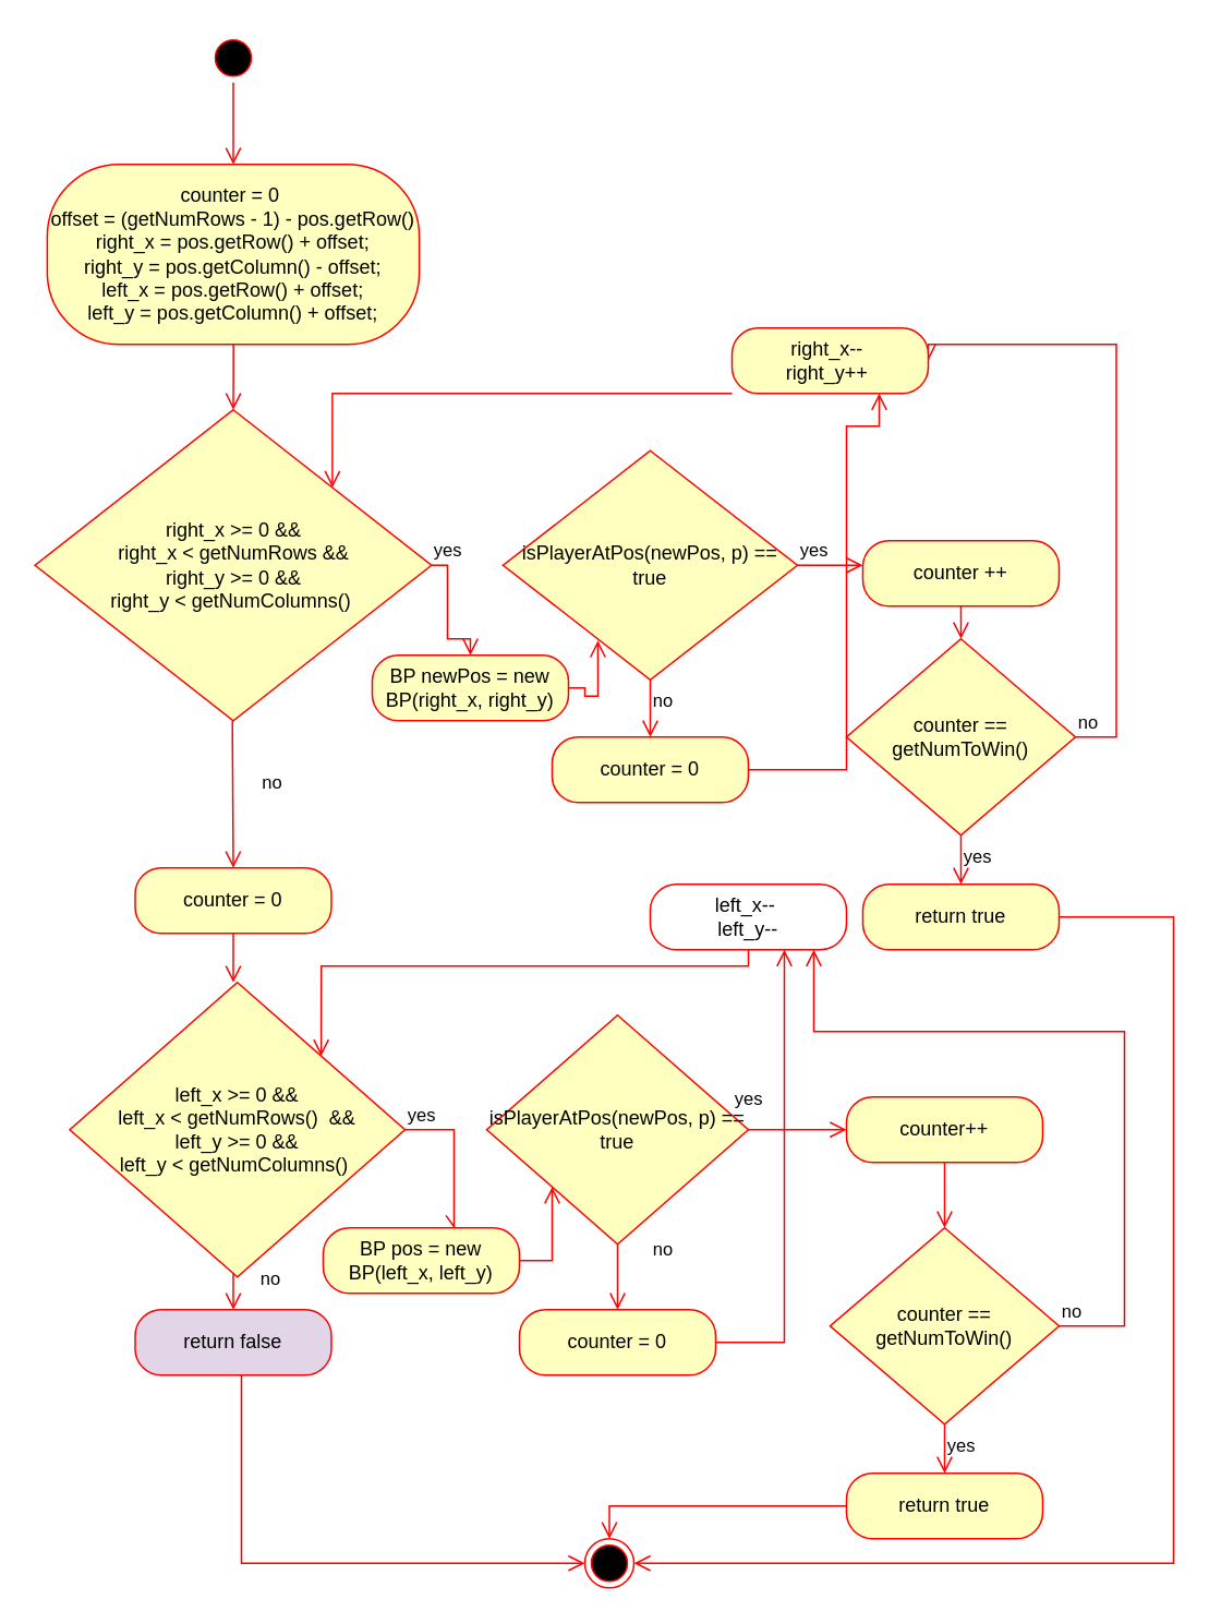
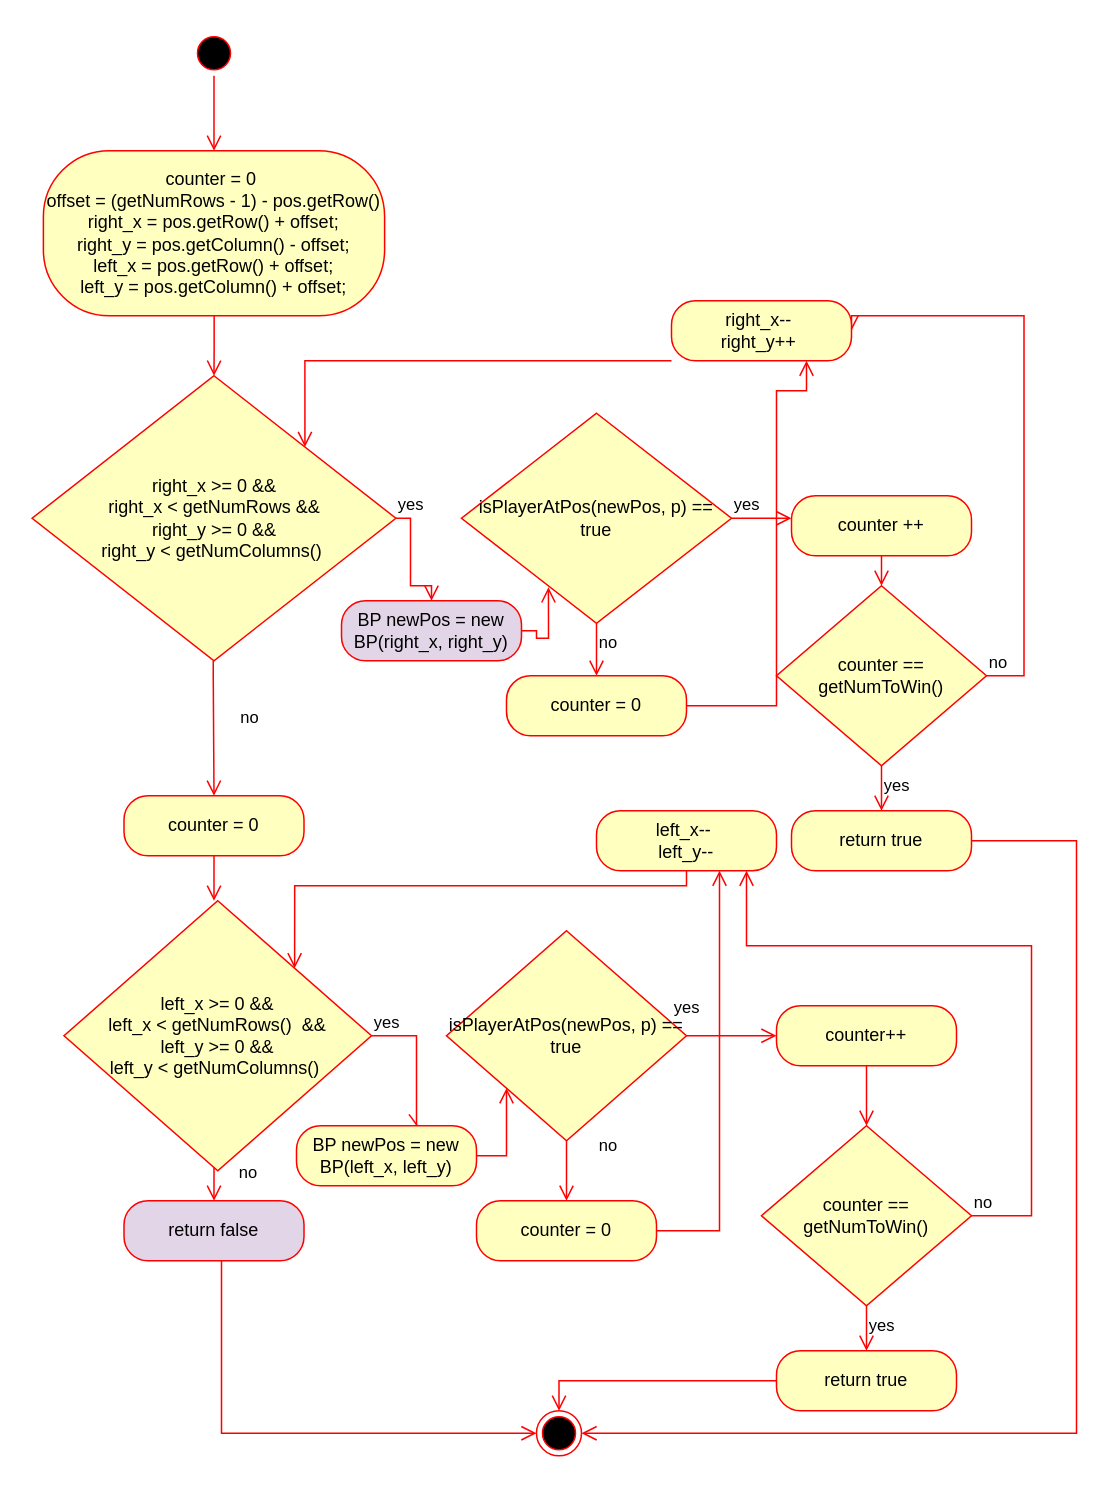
  <mxCell id="0" />
  <mxCell id="1" parent="0" />
  <mxCell id="2" value="" style="ellipse;html=1;shape=startState;fillColor=#000000;strokeColor=#ff0000;" parent="1" vertex="1"><mxGeometry x="127" y="20" width="30" height="30" as="geometry" /></mxCell>
  <mxCell id="3" value="" style="edgeStyle=orthogonalEdgeStyle;html=1;verticalAlign=bottom;endArrow=open;endSize=8;strokeColor=#ff0000;rounded=0;" parent="1" source="2" edge="1"><mxGeometry relative="1" as="geometry"><mxPoint x="142" y="100" as="targetPoint" /></mxGeometry></mxCell>
  <mxCell id="4" value="counter = 0&amp;nbsp;&lt;br&gt;offset = (getNumRows - 1) - pos.getRow()&lt;br&gt;right_x = pos.getRow() + offset;&lt;br&gt;right_y = pos.getColumn() - offset;&lt;br&gt;left_x = pos.getRow() + offset;&lt;br&gt;left_y = pos.getColumn() + offset;" style="rounded=1;whiteSpace=wrap;html=1;arcSize=40;fontColor=#000000;fillColor=#ffffc0;strokeColor=#ff0000;" parent="1" vertex="1"><mxGeometry x="28.25" y="100" width="227.5" height="110" as="geometry" /></mxCell>
  <mxCell id="5" value="" style="edgeStyle=orthogonalEdgeStyle;html=1;verticalAlign=bottom;endArrow=open;endSize=8;strokeColor=#ff0000;rounded=0;" parent="1" source="4" edge="1"><mxGeometry relative="1" as="geometry"><mxPoint x="142" y="250" as="targetPoint" /></mxGeometry></mxCell>
  <mxCell id="6" value="right_x &amp;gt;= 0 &amp;amp;&amp;amp; &lt;br&gt;right_x &amp;lt; getNumRows &amp;amp;&amp;amp;&lt;br&gt;right_y &amp;gt;= 0 &amp;amp;&amp;amp;&lt;br&gt;right_y &amp;lt; getNumColumns()&amp;nbsp;" style="rhombus;whiteSpace=wrap;html=1;fillColor=#ffffc0;strokeColor=#ff0000;" parent="1" vertex="1"><mxGeometry x="20.75" y="250" width="242.5" height="190" as="geometry" /></mxCell>
  <mxCell id="7" value="yes" style="edgeStyle=orthogonalEdgeStyle;html=1;align=left;verticalAlign=bottom;endArrow=open;endSize=8;strokeColor=#ff0000;rounded=0;entryX=0.5;entryY=0;entryDx=0;entryDy=0;" parent="1" source="6" edge="1" target="47"><mxGeometry x="-1" relative="1" as="geometry"><mxPoint x="307" y="345" as="targetPoint" /><Array as="points"><mxPoint x="273" y="345" /><mxPoint x="273" y="390" /><mxPoint x="287" y="390" /></Array></mxGeometry></mxCell>
  <mxCell id="8" value="no" style="edgeStyle=orthogonalEdgeStyle;html=1;align=left;verticalAlign=top;endArrow=open;endSize=8;strokeColor=#ff0000;rounded=0;" parent="1" edge="1"><mxGeometry x="-0.231" y="18" relative="1" as="geometry"><mxPoint x="142" y="530" as="targetPoint" /><mxPoint x="141.5" y="440" as="sourcePoint" /><Array as="points"><mxPoint x="142" y="450" /><mxPoint x="142" y="450" /></Array><mxPoint x="-2" y="-10" as="offset" /></mxGeometry></mxCell>
  <mxCell id="9" value="isPlayerAtPos(newPos, p) == true" style="rhombus;whiteSpace=wrap;html=1;fillColor=#ffffc0;strokeColor=#ff0000;" parent="1" vertex="1"><mxGeometry x="307" y="275" width="180" height="140" as="geometry" /></mxCell>
  <mxCell id="10" value="yes" style="edgeStyle=orthogonalEdgeStyle;html=1;align=left;verticalAlign=bottom;endArrow=open;endSize=8;strokeColor=#ff0000;rounded=0;" parent="1" source="9" edge="1"><mxGeometry x="-1" relative="1" as="geometry"><mxPoint x="527" y="345" as="targetPoint" /><Array as="points"><mxPoint x="507" y="345" /><mxPoint x="507" y="345" /></Array></mxGeometry></mxCell>
  <mxCell id="11" value="no" style="edgeStyle=orthogonalEdgeStyle;html=1;align=left;verticalAlign=top;endArrow=open;endSize=8;strokeColor=#ff0000;rounded=0;entryX=0.5;entryY=0;entryDx=0;entryDy=0;" parent="1" source="9" target="19" edge="1"><mxGeometry x="-1" relative="1" as="geometry"><mxPoint x="397" y="430" as="targetPoint" /></mxGeometry></mxCell>
  <mxCell id="12" value="counter ++" style="rounded=1;whiteSpace=wrap;html=1;arcSize=40;fontColor=#000000;fillColor=#ffffc0;strokeColor=#ff0000;" parent="1" vertex="1"><mxGeometry x="527" y="330" width="120" height="40" as="geometry" /></mxCell>
  <mxCell id="13" value="" style="edgeStyle=orthogonalEdgeStyle;html=1;verticalAlign=bottom;endArrow=open;endSize=8;strokeColor=#ff0000;rounded=0;" parent="1" source="12" edge="1"><mxGeometry relative="1" as="geometry"><mxPoint x="587" y="390" as="targetPoint" /></mxGeometry></mxCell>
  <mxCell id="14" value="counter == getNumToWin()" style="rhombus;whiteSpace=wrap;html=1;fillColor=#ffffc0;strokeColor=#ff0000;" parent="1" vertex="1"><mxGeometry x="517" y="390" width="140" height="120" as="geometry" /></mxCell>
  <mxCell id="15" value="no" style="edgeStyle=orthogonalEdgeStyle;html=1;align=left;verticalAlign=bottom;endArrow=open;endSize=8;strokeColor=#ff0000;rounded=0;entryX=1;entryY=0.5;entryDx=0;entryDy=0;" parent="1" source="14" target="21" edge="1"><mxGeometry x="-1" relative="1" as="geometry"><mxPoint x="707" y="450" as="targetPoint" /><Array as="points"><mxPoint x="682" y="450" /><mxPoint x="682" y="210" /></Array></mxGeometry></mxCell>
  <mxCell id="16" value="yes" style="edgeStyle=orthogonalEdgeStyle;html=1;align=left;verticalAlign=top;endArrow=open;endSize=8;strokeColor=#ff0000;rounded=0;" parent="1" source="14" edge="1"><mxGeometry x="-1" relative="1" as="geometry"><mxPoint x="587" y="540" as="targetPoint" /></mxGeometry></mxCell>
  <mxCell id="17" value="return true" style="rounded=1;whiteSpace=wrap;html=1;arcSize=40;fontColor=#000000;fillColor=#ffffc0;strokeColor=#ff0000;" parent="1" vertex="1"><mxGeometry x="527" y="540" width="120" height="40" as="geometry" /></mxCell>
  <mxCell id="18" value="" style="edgeStyle=orthogonalEdgeStyle;html=1;verticalAlign=bottom;endArrow=open;endSize=8;strokeColor=#ff0000;rounded=0;entryX=1;entryY=0.5;entryDx=0;entryDy=0;" parent="1" source="17" target="30" edge="1"><mxGeometry relative="1" as="geometry"><mxPoint x="587" y="600" as="targetPoint" /><Array as="points"><mxPoint x="717" y="560" /><mxPoint x="717" y="955" /></Array></mxGeometry></mxCell>
  <mxCell id="19" value="counter = 0" style="rounded=1;whiteSpace=wrap;html=1;arcSize=40;fontColor=#000000;fillColor=#ffffc0;strokeColor=#ff0000;" parent="1" vertex="1"><mxGeometry x="337" y="450" width="120" height="40" as="geometry" /></mxCell>
  <mxCell id="20" value="" style="edgeStyle=orthogonalEdgeStyle;html=1;verticalAlign=bottom;endArrow=open;endSize=8;strokeColor=#ff0000;rounded=0;exitX=1;exitY=0.5;exitDx=0;exitDy=0;entryX=0.75;entryY=1;entryDx=0;entryDy=0;" parent="1" source="19" target="21" edge="1"><mxGeometry relative="1" as="geometry"><mxPoint x="397" y="570" as="targetPoint" /><Array as="points"><mxPoint x="517" y="470" /><mxPoint x="517" y="260" /><mxPoint x="537" y="260" /></Array></mxGeometry></mxCell>
  <mxCell id="21" value="right_x--&amp;nbsp;&lt;br&gt;right_y++&amp;nbsp;" style="rounded=1;whiteSpace=wrap;html=1;arcSize=40;fontColor=#000000;fillColor=#ffffc0;strokeColor=#ff0000;" parent="1" vertex="1"><mxGeometry x="447" y="200" width="120" height="40" as="geometry" /></mxCell>
  <mxCell id="22" value="" style="edgeStyle=orthogonalEdgeStyle;html=1;verticalAlign=bottom;endArrow=open;endSize=8;strokeColor=#ff0000;rounded=0;entryX=1;entryY=0;entryDx=0;entryDy=0;" parent="1" source="21" target="6" edge="1"><mxGeometry relative="1" as="geometry"><mxPoint x="507" y="290" as="targetPoint" /><Array as="points"><mxPoint x="507" y="240" /><mxPoint x="203" y="240" /></Array></mxGeometry></mxCell>
  <mxCell id="23" value="counter = 0" style="rounded=1;whiteSpace=wrap;html=1;arcSize=40;fontColor=#000000;fillColor=#ffffc0;strokeColor=#ff0000;" parent="1" vertex="1"><mxGeometry x="82" y="530" width="120" height="40" as="geometry" /></mxCell>
  <mxCell id="24" value="" style="edgeStyle=orthogonalEdgeStyle;html=1;verticalAlign=bottom;endArrow=open;endSize=8;strokeColor=#ff0000;rounded=0;" parent="1" source="23" edge="1"><mxGeometry relative="1" as="geometry"><mxPoint x="142" y="600" as="targetPoint" /></mxGeometry></mxCell>
  <mxCell id="25" value="left_x &amp;gt;= 0 &amp;amp;&amp;amp;&lt;br&gt;left_x &amp;lt; getNumRows()&amp;nbsp; &amp;amp;&amp;amp;&lt;br&gt;left_y &amp;gt;= 0 &amp;amp;&amp;amp;&lt;br&gt;left_y &amp;lt; getNumColumns()&amp;nbsp;" style="rhombus;whiteSpace=wrap;html=1;fillColor=#ffffc0;strokeColor=#ff0000;" parent="1" vertex="1"><mxGeometry x="42" y="600" width="205" height="180" as="geometry" /></mxCell>
  <mxCell id="26" value="yes" style="edgeStyle=orthogonalEdgeStyle;html=1;align=left;verticalAlign=bottom;endArrow=open;endSize=8;strokeColor=#ff0000;rounded=0;exitX=1;exitY=0.5;exitDx=0;exitDy=0;entryX=0.683;entryY=0.025;entryDx=0;entryDy=0;entryPerimeter=0;" parent="1" source="25" edge="1" target="45"><mxGeometry x="-1" relative="1" as="geometry"><mxPoint x="277" y="720" as="targetPoint" /><Array as="points"><mxPoint x="277" y="690" /><mxPoint x="277" y="750" /></Array></mxGeometry></mxCell>
  <mxCell id="27" value="no&lt;br&gt;" style="edgeStyle=orthogonalEdgeStyle;html=1;align=left;verticalAlign=top;endArrow=open;endSize=8;strokeColor=#ff0000;rounded=0;" parent="1" source="25" edge="1"><mxGeometry x="-1" y="18" relative="1" as="geometry"><mxPoint x="142" y="800" as="targetPoint" /><Array as="points"><mxPoint x="142" y="800" /><mxPoint x="142" y="800" /></Array><mxPoint x="-3" y="-10" as="offset" /></mxGeometry></mxCell>
  <mxCell id="28" value="return false" style="rounded=1;whiteSpace=wrap;html=1;arcSize=40;fontColor=#000000;fillColor=#e1d5e7;strokeColor=#ff0000;" parent="1" vertex="1"><mxGeometry x="82" y="800" width="120" height="40" as="geometry" /></mxCell>
  <mxCell id="29" value="" style="edgeStyle=orthogonalEdgeStyle;html=1;verticalAlign=bottom;endArrow=open;endSize=8;strokeColor=#ff0000;rounded=0;entryX=0;entryY=0.5;entryDx=0;entryDy=0;" parent="1" source="28" target="30" edge="1"><mxGeometry relative="1" as="geometry"><mxPoint x="142" y="870" as="targetPoint" /><Array as="points"><mxPoint x="147" y="955" /></Array></mxGeometry></mxCell>
  <mxCell id="30" value="" style="ellipse;html=1;shape=endState;fillColor=#000000;strokeColor=#ff0000;" parent="1" vertex="1"><mxGeometry x="357" y="940" width="30" height="30" as="geometry" /></mxCell>
  <mxCell id="31" value="isPlayerAtPos(newPos, p) == true" style="rhombus;whiteSpace=wrap;html=1;fillColor=#ffffc0;strokeColor=#ff0000;" parent="1" vertex="1"><mxGeometry x="297" y="620" width="160" height="140" as="geometry" /></mxCell>
  <mxCell id="32" value="yes" style="edgeStyle=orthogonalEdgeStyle;html=1;align=left;verticalAlign=bottom;endArrow=open;endSize=8;strokeColor=#ff0000;rounded=0;" parent="1" source="31" edge="1"><mxGeometry x="-1" y="14" relative="1" as="geometry"><mxPoint x="517" y="690" as="targetPoint" /><mxPoint x="-10" y="4" as="offset" /></mxGeometry></mxCell>
  <mxCell id="33" value="no&lt;br&gt;" style="edgeStyle=orthogonalEdgeStyle;html=1;align=left;verticalAlign=top;endArrow=open;endSize=8;strokeColor=#ff0000;rounded=0;" parent="1" source="31" edge="1"><mxGeometry x="-1" y="22" relative="1" as="geometry"><mxPoint x="377" y="800" as="targetPoint" /><mxPoint x="-2" y="-10" as="offset" /></mxGeometry></mxCell>
  <mxCell id="34" value="counter = 0" style="rounded=1;whiteSpace=wrap;html=1;arcSize=40;fontColor=#000000;fillColor=#ffffc0;strokeColor=#ff0000;" parent="1" vertex="1"><mxGeometry x="317" y="800" width="120" height="40" as="geometry" /></mxCell>
  <mxCell id="35" value="" style="edgeStyle=orthogonalEdgeStyle;html=1;verticalAlign=bottom;endArrow=open;endSize=8;strokeColor=#ff0000;rounded=0;" parent="1" source="34" target="36" edge="1"><mxGeometry relative="1" as="geometry"><mxPoint x="377" y="900" as="targetPoint" /><Array as="points"><mxPoint x="479" y="820" /></Array></mxGeometry></mxCell>
- <mxCell id="36" value="left_x--&amp;nbsp;&lt;br&gt;left_y--" style="rounded=1;whiteSpace=wrap;html=1;arcSize=40;fontColor=#000000;fillColor=#ffffff;strokeColor=#ff0000;" parent="1" vertex="1"><mxGeometry x="397" y="540" width="120" height="40" as="geometry" /></mxCell>
+ <mxCell id="36" value="left_x--&amp;nbsp;&lt;br&gt;left_y--" style="rounded=1;whiteSpace=wrap;html=1;arcSize=40;fontColor=#000000;fillColor=#ffffc0;strokeColor=#ff0000;" parent="1" vertex="1"><mxGeometry x="397" y="540" width="120" height="40" as="geometry" /></mxCell>
  <mxCell id="37" value="" style="edgeStyle=orthogonalEdgeStyle;html=1;verticalAlign=bottom;endArrow=open;endSize=8;strokeColor=#ff0000;rounded=0;entryX=1;entryY=0;entryDx=0;entryDy=0;" parent="1" source="36" target="25" edge="1"><mxGeometry relative="1" as="geometry"><mxPoint x="457" y="640" as="targetPoint" /><Array as="points"><mxPoint x="457" y="590" /><mxPoint x="196" y="590" /></Array></mxGeometry></mxCell>
  <mxCell id="38" value="counter++" style="rounded=1;whiteSpace=wrap;html=1;arcSize=40;fontColor=#000000;fillColor=#ffffc0;strokeColor=#ff0000;" parent="1" vertex="1"><mxGeometry x="517" y="670" width="120" height="40" as="geometry" /></mxCell>
  <mxCell id="39" value="" style="edgeStyle=orthogonalEdgeStyle;html=1;verticalAlign=bottom;endArrow=open;endSize=8;strokeColor=#ff0000;rounded=0;" parent="1" source="38" edge="1"><mxGeometry relative="1" as="geometry"><mxPoint x="577" y="750" as="targetPoint" /></mxGeometry></mxCell>
  <mxCell id="40" value="counter == getNumToWin()" style="rhombus;whiteSpace=wrap;html=1;fillColor=#ffffc0;strokeColor=#ff0000;" parent="1" vertex="1"><mxGeometry x="507" y="750" width="140" height="120" as="geometry" /></mxCell>
  <mxCell id="41" value="no" style="edgeStyle=orthogonalEdgeStyle;html=1;align=left;verticalAlign=bottom;endArrow=open;endSize=8;strokeColor=#ff0000;rounded=0;" parent="1" source="40" target="36" edge="1"><mxGeometry x="-1" relative="1" as="geometry"><mxPoint x="507" y="570" as="targetPoint" /><Array as="points"><mxPoint x="687" y="810" /><mxPoint x="687" y="630" /><mxPoint x="497" y="630" /></Array></mxGeometry></mxCell>
  <mxCell id="42" value="yes" style="edgeStyle=orthogonalEdgeStyle;html=1;align=left;verticalAlign=top;endArrow=open;endSize=8;strokeColor=#ff0000;rounded=0;" parent="1" source="40" edge="1"><mxGeometry x="-1" relative="1" as="geometry"><mxPoint x="577" y="900" as="targetPoint" /></mxGeometry></mxCell>
  <mxCell id="43" value="return true" style="rounded=1;whiteSpace=wrap;html=1;arcSize=40;fontColor=#000000;fillColor=#ffffc0;strokeColor=#ff0000;" parent="1" vertex="1"><mxGeometry x="517" y="900" width="120" height="40" as="geometry" /></mxCell>
  <mxCell id="44" value="" style="edgeStyle=orthogonalEdgeStyle;html=1;verticalAlign=bottom;endArrow=open;endSize=8;strokeColor=#ff0000;rounded=0;entryX=0.5;entryY=0;entryDx=0;entryDy=0;" parent="1" source="43" target="30" edge="1"><mxGeometry relative="1" as="geometry"><mxPoint x="577" y="1000" as="targetPoint" /></mxGeometry></mxCell>
- <mxCell id="45" value="BP pos = new BP(left_x, left_y)" style="rounded=1;whiteSpace=wrap;html=1;arcSize=40;fontColor=#000000;fillColor=#ffffc0;strokeColor=#ff0000;" vertex="1" parent="1"><mxGeometry x="197" y="750" width="120" height="40" as="geometry" /></mxCell>
+ <mxCell id="45" value="BP newPos = new BP(left_x, left_y)" style="rounded=1;whiteSpace=wrap;html=1;arcSize=40;fontColor=#000000;fillColor=#ffffc0;strokeColor=#ff0000;" vertex="1" parent="1"><mxGeometry x="197" y="750" width="120" height="40" as="geometry" /></mxCell>
  <mxCell id="46" value="" style="edgeStyle=orthogonalEdgeStyle;html=1;verticalAlign=bottom;endArrow=open;endSize=8;strokeColor=#ff0000;rounded=0;entryX=0;entryY=1;entryDx=0;entryDy=0;" edge="1" source="45" parent="1" target="31"><mxGeometry relative="1" as="geometry"><mxPoint x="287" y="830" as="targetPoint" /><Array as="points"><mxPoint x="337" y="770" /></Array></mxGeometry></mxCell>
- <mxCell id="47" value="BP newPos = new BP(right_x, right_y)" style="rounded=1;whiteSpace=wrap;html=1;arcSize=40;fontColor=#000000;fillColor=#ffffc0;strokeColor=#ff0000;" vertex="1" parent="1"><mxGeometry x="227" y="400" width="120" height="40" as="geometry" /></mxCell>
+ <mxCell id="47" value="BP newPos = new BP(right_x, right_y)" style="rounded=1;whiteSpace=wrap;html=1;arcSize=40;fontColor=#000000;fillColor=#e1d5e7;strokeColor=#ff0000;" vertex="1" parent="1"><mxGeometry x="227" y="400" width="120" height="40" as="geometry" /></mxCell>
  <mxCell id="48" value="" style="edgeStyle=orthogonalEdgeStyle;html=1;verticalAlign=bottom;endArrow=open;endSize=8;strokeColor=#ff0000;rounded=0;entryX=0.322;entryY=0.829;entryDx=0;entryDy=0;entryPerimeter=0;" edge="1" source="47" parent="1" target="9"><mxGeometry relative="1" as="geometry"><mxPoint x="287" y="500" as="targetPoint" /><Array as="points"><mxPoint x="357" y="420" /><mxPoint x="357" y="425" /><mxPoint x="365" y="425" /></Array></mxGeometry></mxCell>
